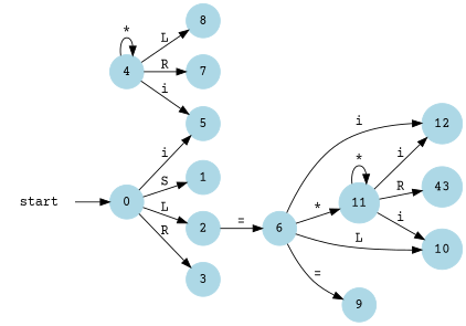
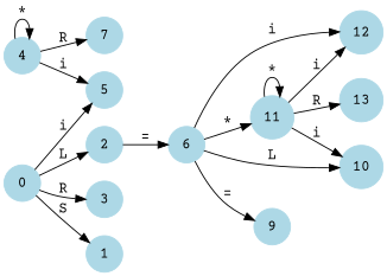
  digraph {
    fontname="Courier Prime"
    rankdir=LR
    node [color=lightblue fontname="Courier Prime" shape=circle style=filled]
    edge [fontname="Courier Prime"]
    0
    5
    1
    2
    3
    4
    7
-   8
    6
    11
    12
    9
    10
-   13 [label=43]
-   start [color=white]
+   13
    0 -> 5 [label=i]
    0 -> 1 [label=S]
    0 -> 2 [label=L]
    0 -> 3 [label=R]
    2 -> 6 [label="="]
    4 -> 5 [label=i]
    4 -> 4 [label="*"]
    4 -> 7 [label=R]
-   4 -> 8 [label=L]
    6 -> 11 [label="*"]
    6 -> 12 [label=i]
    6 -> 9 [label="="]
    6 -> 10 [label=L]
    11 -> 11 [label="*"]
    11 -> 12 [label=i]
    11 -> 10 [label=i]
    11 -> 13 [label=R]
-   start -> 0
  }
